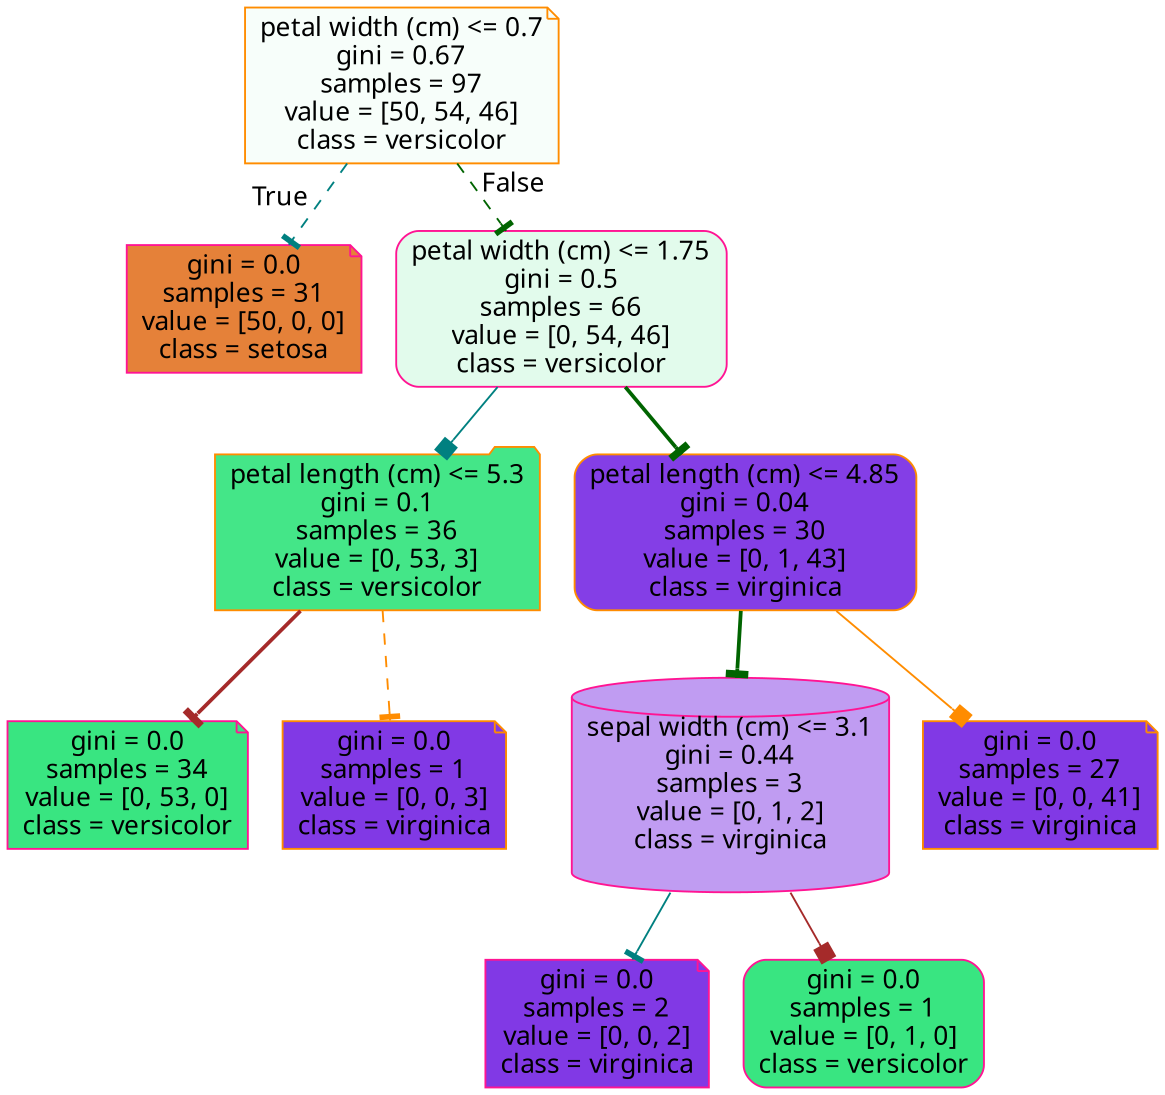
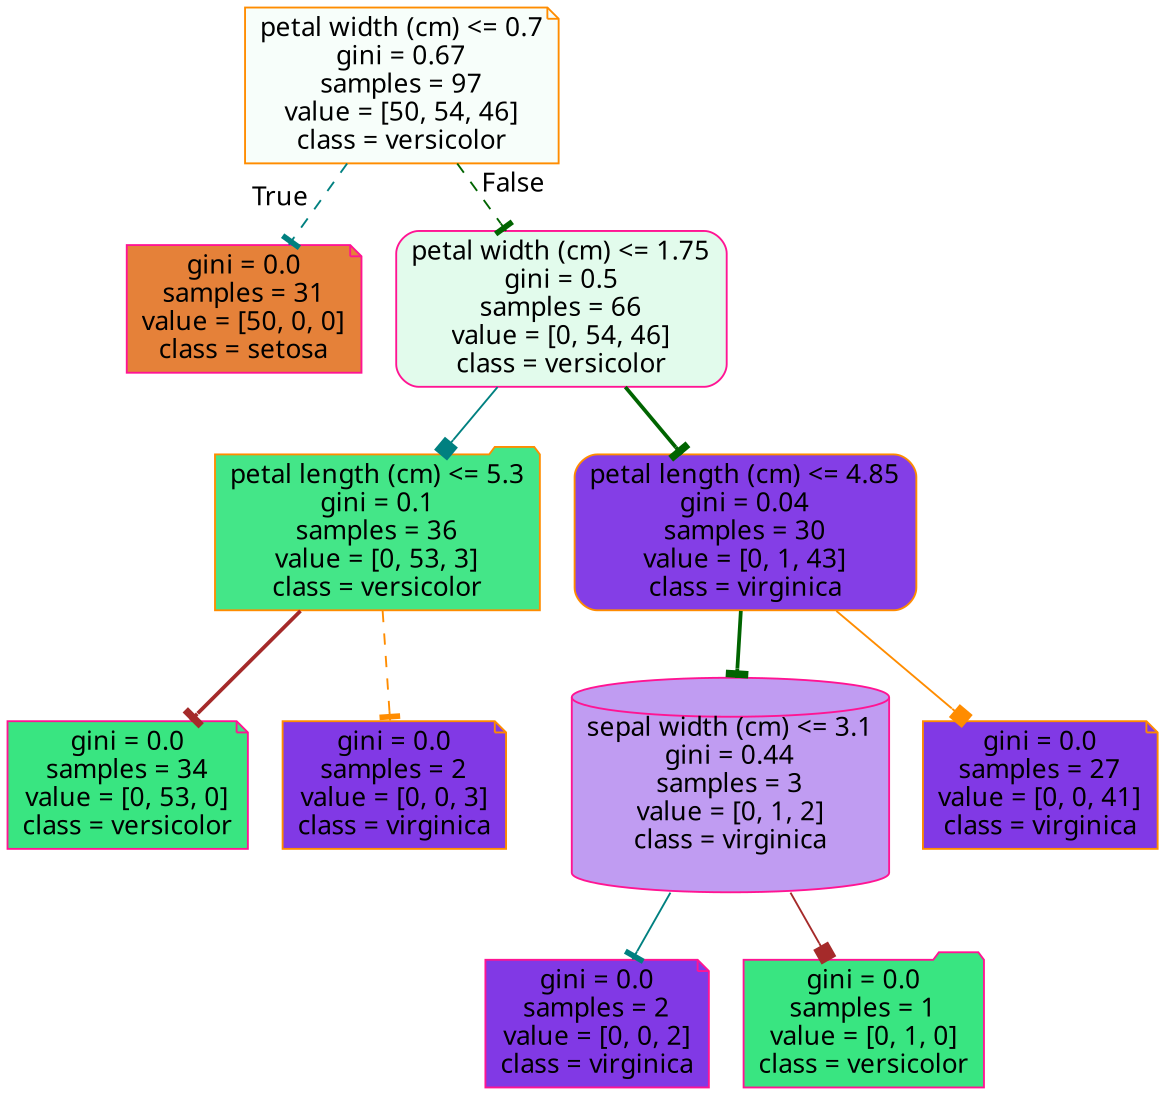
  digraph {
    fontname="Noto Sans"
    node [color=deeppink fillcolor="#8139e5" fontname="Noto Sans" shape=note style="filled, rounded"]
    edge [arrowhead=tee color=teal fontname="Noto Sans" style=solid]
    n1 [color=darkorange fillcolor="#f7fefa" label="petal width (cm) <= 0.7\ngini = 0.67\nsamples = 97\nvalue = [50, 54, 46]\nclass = versicolor"]
    n2 [fillcolor="#e58139" label="gini = 0.0\nsamples = 31\nvalue = [50, 0, 0]\nclass = setosa"]
    n3 [fillcolor="#e2fbec" label="petal width (cm) <= 1.75\ngini = 0.5\nsamples = 66\nvalue = [0, 54, 46]\nclass = versicolor" shape=box]
    n4 [color=darkorange fillcolor="#44e688" label="petal length (cm) <= 5.3\ngini = 0.1\nsamples = 36\nvalue = [0, 53, 3]\nclass = versicolor" shape=folder]
    n5 [color=darkorange fillcolor="#843ee6" label="petal length (cm) <= 4.85\ngini = 0.04\nsamples = 30\nvalue = [0, 1, 43]\nclass = virginica" shape=box]
    n6 [fillcolor="#39e581" label="gini = 0.0\nsamples = 34\nvalue = [0, 53, 0]\nclass = versicolor"]
-   n7 [color=darkorange label="gini = 0.0\nsamples = 1\nvalue = [0, 0, 3]\nclass = virginica"]
+   n7 [color=darkorange label="gini = 0.0\nsamples = 2\nvalue = [0, 0, 3]\nclass = virginica"]
    n8 [fillcolor="#c09cf2" label="sepal width (cm) <= 3.1\ngini = 0.44\nsamples = 3\nvalue = [0, 1, 2]\nclass = virginica" shape=cylinder]
    n9 [color=darkorange label="gini = 0.0\nsamples = 27\nvalue = [0, 0, 41]\nclass = virginica"]
    n10 [label="gini = 0.0\nsamples = 2\nvalue = [0, 0, 2]\nclass = virginica"]
-   n11 [fillcolor="#39e581" label="gini = 0.0\nsamples = 1\nvalue = [0, 1, 0]\nclass = versicolor" shape=box]
+   n11 [fillcolor="#39e581" label="gini = 0.0\nsamples = 1\nvalue = [0, 1, 0]\nclass = versicolor" shape=folder]
    n1 -> n2 [headlabel=True labelangle=45 labeldistance=2.5 style=dashed]
    n1 -> n3 [color=darkgreen headlabel=False labelangle=-45 labeldistance=2.5 style=dashed]
    n3 -> n4 [arrowhead=box]
    n3 -> n5 [color=darkgreen style=bold]
    n4 -> n6 [color=brown style=bold]
    n4 -> n7 [color=darkorange style=dashed]
    n5 -> n8 [color=darkgreen style=bold]
    n5 -> n9 [arrowhead=box color=darkorange]
    n8 -> n10
    n8 -> n11 [arrowhead=box color=brown]
  }
